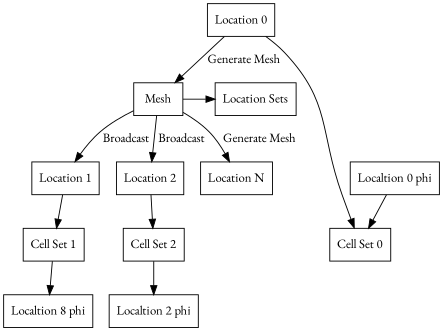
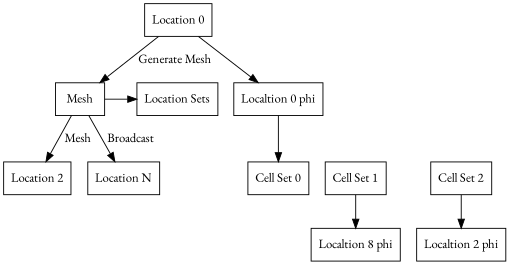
  digraph {
    fontname="EB Garamond"
    rankdir=TB
    node [fontname="EB Garamond" shape=rectangle]
    edge [fontname="EB Garamond"]
    Mesh
    n2 [label="Location Sets"]
    "Cell Set 1"
    "Cell Set 2"
    "Cell Set 0"
-   "Location 1"
    "Location 2"
    "Location N"
    n9 [label="Localtion 8 phi"]
    "Localtion 2 phi"
    "Location 0"
    "Localtion 0 phi"
    subgraph sub_1 {
      rank=same
      Mesh
      n2
    }
    subgraph sub_2 {
      rank=same
      "Cell Set 1"
      "Cell Set 2"
      "Cell Set 0"
    }
    Mesh -> n2
-   Mesh -> "Location 1" [label=" Broadcast"]
-   Mesh -> "Location 2" [label=" Broadcast"]
-   Mesh -> "Location N" [label=" Generate Mesh"]
+   Mesh -> "Location 2" [label=" Mesh"]
+   Mesh -> "Location N" [label=" Broadcast"]
    "Cell Set 1" -> n9
    "Cell Set 2" -> "Localtion 2 phi"
-   "Location 1" -> "Cell Set 1"
-   "Location 2" -> "Cell Set 2"
    "Location 0" -> Mesh [label=" Generate Mesh"]
-   "Location 0" -> "Cell Set 0"
+   "Location 0" -> "Localtion 0 phi"
    "Localtion 0 phi" -> "Cell Set 0"
  }
